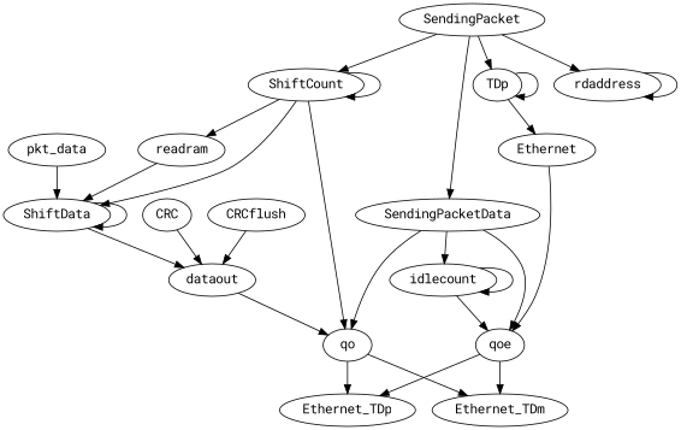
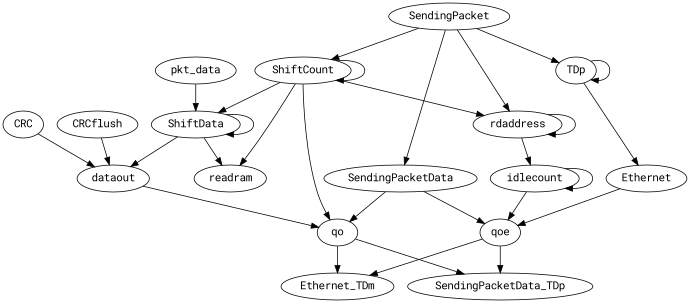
  digraph {
    fontname="Roboto Mono"
    node [fontname="Roboto Mono"]
    edge [fontname="Roboto Mono" weight=1.0]
    pkt_data
    ShiftData
    dataout
    qo
    readram
    n6 [label=TDp]
    n7 [label=Ethernet]
    qoe
-   Ethernet_TDp
+   Ethernet_TDp [label=SendingPacketData_TDp]
    Ethernet_TDm
    CRC
    idlecount
    SendingPacket
    ShiftCount
    rdaddress
    SendingPacketData
    CRCflush
    pkt_data -> ShiftData
    ShiftData -> ShiftData
    ShiftData -> dataout
    dataout -> qo
    qo -> Ethernet_TDp
    qo -> Ethernet_TDm
-   readram -> ShiftData
+   ShiftData -> readram
    n6 -> n6
    n6 -> n7
    n7 -> qoe
    qoe -> Ethernet_TDp
    qoe -> Ethernet_TDm
    CRC -> dataout
    idlecount -> qoe
    idlecount -> idlecount [weight=2.0]
    SendingPacket -> n6
    SendingPacket -> ShiftCount
    SendingPacket -> rdaddress
    SendingPacket -> SendingPacketData
    ShiftCount -> ShiftData
    ShiftCount -> qo
    ShiftCount -> readram
    ShiftCount -> ShiftCount
+   ShiftCount -> rdaddress
    rdaddress -> rdaddress
    SendingPacketData -> qo
    SendingPacketData -> qoe
-   SendingPacketData -> idlecount [weight=2.0]
+   rdaddress -> idlecount [weight=2.0]
    CRCflush -> dataout
  }
